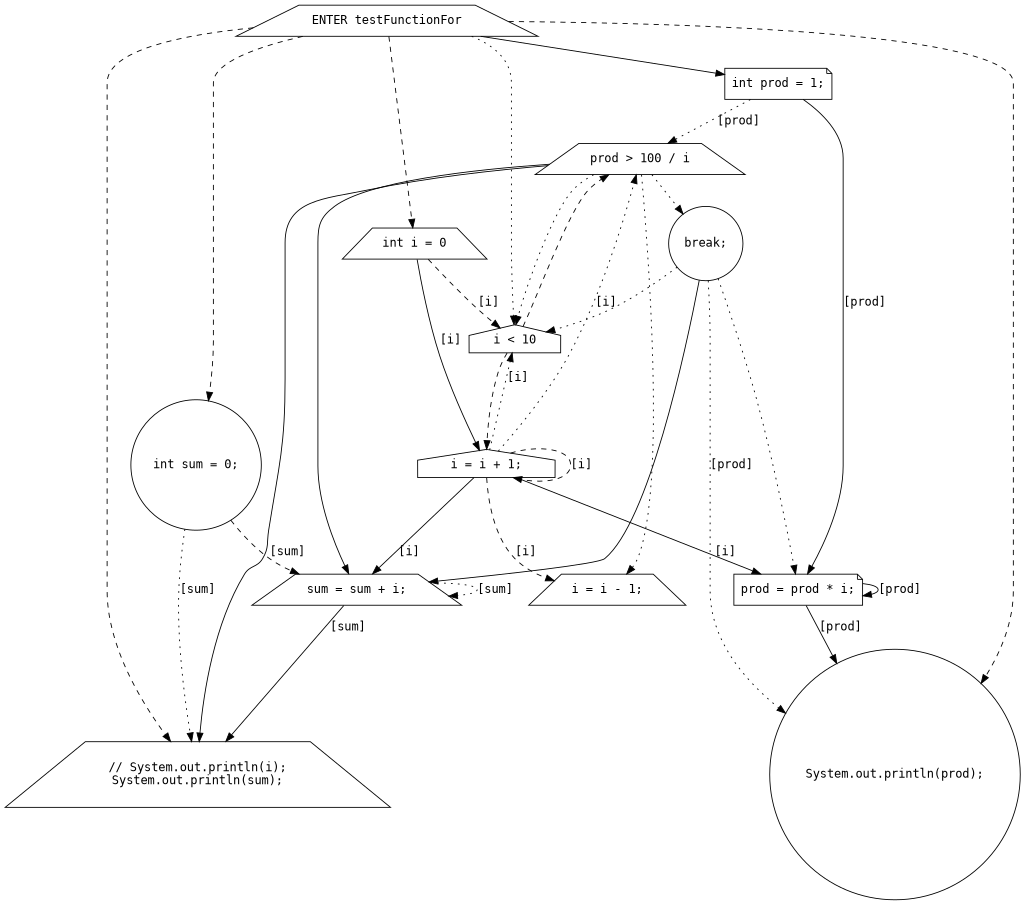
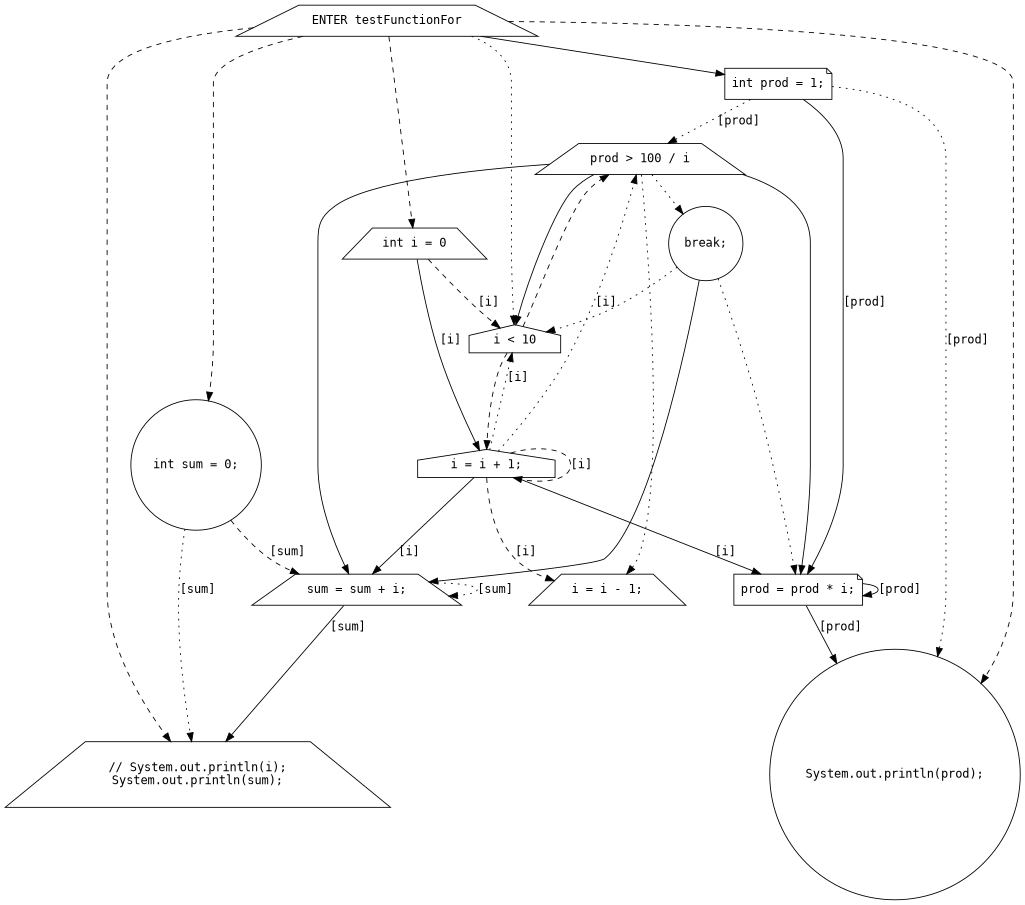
  strict digraph {
    fontname="DejaVu Sans Mono"
    node [fontname="DejaVu Sans Mono" shape=trapezium]
    edge [fontname="DejaVu Sans Mono" style=solid]
    n1 [label="ENTER testFunctionFor"]
    n2 [label="int sum = 0;" shape=circle]
    n3 [label="int prod = 1;" shape=note]
    n4 [label="int i = 0"]
    n5 [label="i < 10" shape=house]
    n6 [label="// System.out.println(i);\nSystem.out.println(sum);"]
    n7 [label="System.out.println(prod);" shape=circle]
    n8 [label="sum = sum + i;"]
    n9 [label="prod > 100 / i"]
    n10 [label="prod = prod * i;" shape=note]
    n11 [label="i = i + 1;" shape=house]
    n12 [label="i = i - 1;"]
    n13 [label="break;" shape=circle]
    n1 -> n2 [style=dashed]
    n1 -> n3
    n1 -> n4 [style=dashed]
    n1 -> n5 [style=dotted]
    n1 -> n6 [style=dashed]
    n1 -> n7 [style=dashed]
    n2 -> n6 [label="[sum]" style=dotted]
    n2 -> n8 [label="[sum]" style=dashed]
-   n13 -> n7 [label="[prod]" style=dotted]
+   n3 -> n7 [label="[prod]" style=dotted]
    n3 -> n9 [label="[prod]" style=dotted]
    n3 -> n10 [label="[prod]"]
    n4 -> n5 [label="[i]" style=dashed]
    n4 -> n11 [label="[i]"]
    n5 -> n9 [style=dashed]
    n5 -> n11 [style=dashed]
    n8 -> n6 [label="[sum]"]
    n8 -> n8 [label="[sum]" style=dotted]
-   n9 -> n5 [style=dotted]
+   n9 -> n5
    n9 -> n8
-   n9 -> n6
+   n9 -> n10
    n9 -> n12 [style=dotted]
    n9 -> n13 [style=dotted]
    n10 -> n7 [label="[prod]"]
    n10 -> n10 [label="[prod]"]
    n11 -> n5 [label="[i]" style=dotted]
    n11 -> n8 [label="[i]"]
    n11 -> n9 [label="[i]" style=dotted]
    n11 -> n10 [label="[i]"]
    n11 -> n11 [label="[i]" style=dashed]
    n11 -> n12 [label="[i]" style=dashed]
    n13 -> n5 [style=dotted]
    n13 -> n8
    n13 -> n10 [style=dotted]
  }
